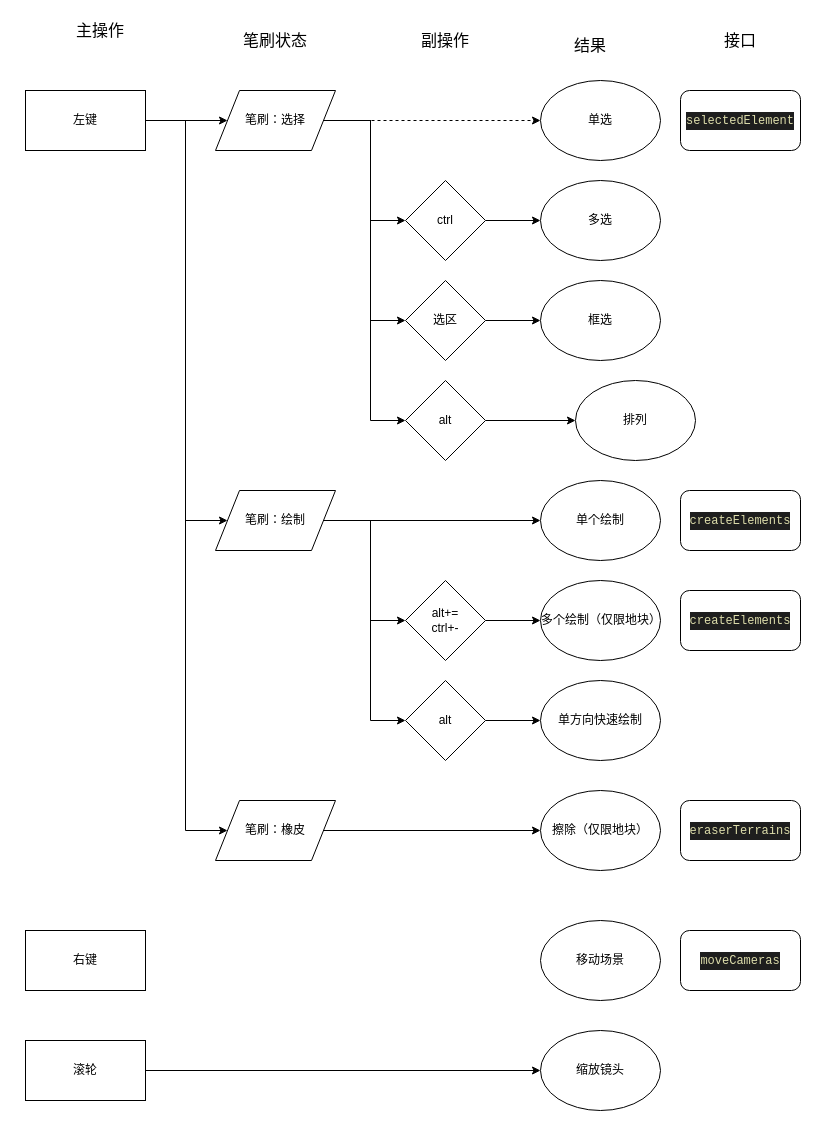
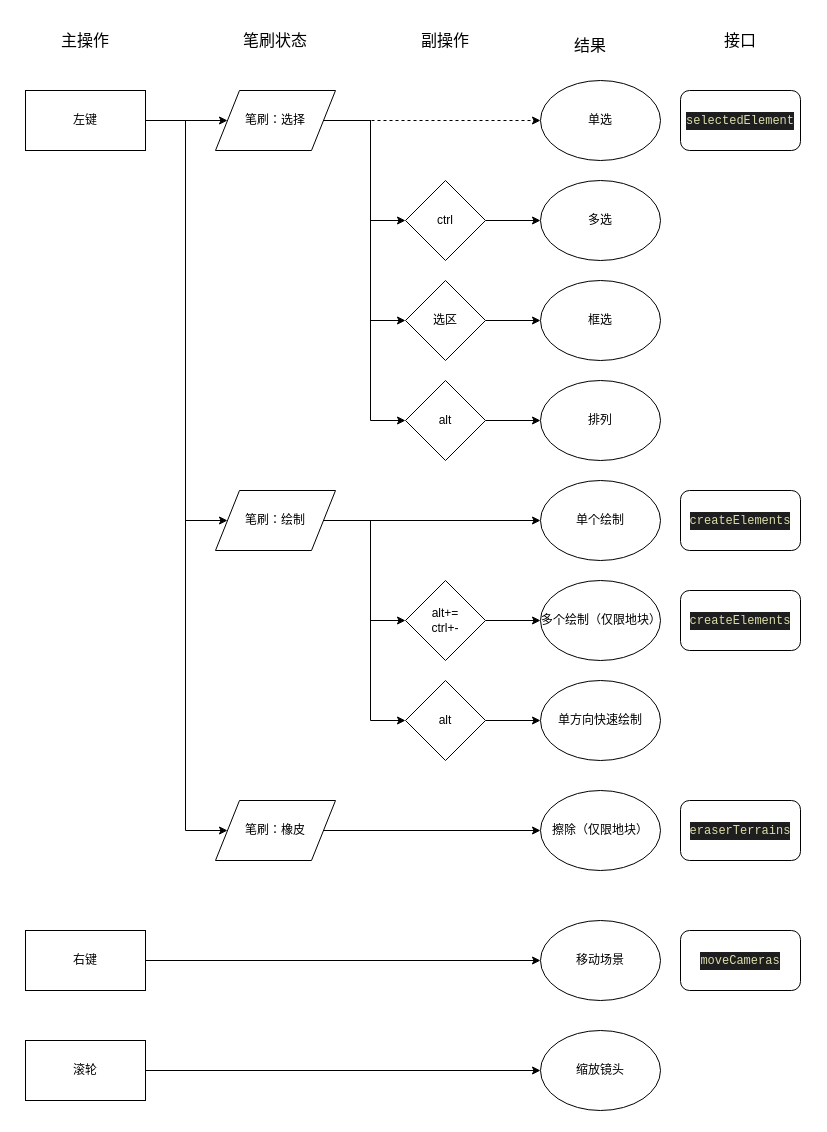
  <mxCell id="0" />
  <mxCell id="1" parent="0" />
  <mxCell id="2" value="" style="edgeStyle=orthogonalEdgeStyle;rounded=0;orthogonalLoop=1;jettySize=auto;html=1;" edge="1" parent="1" source="5" target="18"><mxGeometry relative="1" as="geometry" /></mxCell>
  <mxCell id="3" style="edgeStyle=orthogonalEdgeStyle;rounded=0;orthogonalLoop=1;jettySize=auto;html=1;entryX=0;entryY=0.5;entryDx=0;entryDy=0;" edge="1" parent="1" source="5" target="22"><mxGeometry relative="1" as="geometry"><Array as="points"><mxPoint x="185" y="120" /><mxPoint x="185" y="520" /></Array></mxGeometry></mxCell>
  <mxCell id="4" style="edgeStyle=orthogonalEdgeStyle;rounded=0;orthogonalLoop=1;jettySize=auto;html=1;entryX=0;entryY=0.5;entryDx=0;entryDy=0;" edge="1" parent="1" source="5" target="24"><mxGeometry relative="1" as="geometry"><Array as="points"><mxPoint x="185" y="120" /><mxPoint x="185" y="830" /></Array></mxGeometry></mxCell>
  <mxCell id="5" value="左键" style="rounded=0;whiteSpace=wrap;html=1;" vertex="1" parent="1"><mxGeometry x="25" y="90" width="120" height="60" as="geometry" /></mxCell>
+ <mxCell id="6" style="edgeStyle=orthogonalEdgeStyle;rounded=0;orthogonalLoop=1;jettySize=auto;html=1;entryX=0;entryY=0.5;entryDx=0;entryDy=0;" edge="1" parent="1" source="7" target="25"><mxGeometry relative="1" as="geometry" /></mxCell>
  <mxCell id="7" value="右键" style="rounded=0;whiteSpace=wrap;html=1;" vertex="1" parent="1"><mxGeometry x="25" y="930" width="120" height="60" as="geometry" /></mxCell>
  <mxCell id="8" style="edgeStyle=orthogonalEdgeStyle;rounded=0;orthogonalLoop=1;jettySize=auto;html=1;entryX=0;entryY=0.5;entryDx=0;entryDy=0;" edge="1" parent="1" source="9" target="28"><mxGeometry relative="1" as="geometry" /></mxCell>
  <mxCell id="9" value="ctrl" style="rhombus;whiteSpace=wrap;html=1;" vertex="1" parent="1"><mxGeometry x="405" y="180" width="80" height="80" as="geometry" /></mxCell>
  <mxCell id="10" style="edgeStyle=orthogonalEdgeStyle;rounded=0;orthogonalLoop=1;jettySize=auto;html=1;entryX=0;entryY=0.5;entryDx=0;entryDy=0;" edge="1" parent="1" source="11" target="36"><mxGeometry relative="1" as="geometry" /></mxCell>
  <mxCell id="11" value="alt+=&lt;br&gt;ctrl+-" style="rhombus;whiteSpace=wrap;html=1;" vertex="1" parent="1"><mxGeometry x="405" y="580" width="80" height="80" as="geometry" /></mxCell>
  <mxCell id="12" style="edgeStyle=orthogonalEdgeStyle;rounded=0;orthogonalLoop=1;jettySize=auto;html=1;entryX=0;entryY=0.5;entryDx=0;entryDy=0;" edge="1" parent="1" source="13" target="26"><mxGeometry relative="1" as="geometry" /></mxCell>
  <mxCell id="13" value="滚轮" style="rounded=0;whiteSpace=wrap;html=1;" vertex="1" parent="1"><mxGeometry x="25" y="1040" width="120" height="60" as="geometry" /></mxCell>
  <mxCell id="14" style="edgeStyle=orthogonalEdgeStyle;rounded=0;orthogonalLoop=1;jettySize=auto;html=1;dashed=1;" edge="1" parent="1" source="18" target="27"><mxGeometry relative="1" as="geometry" /></mxCell>
  <mxCell id="15" style="edgeStyle=orthogonalEdgeStyle;rounded=0;orthogonalLoop=1;jettySize=auto;html=1;entryX=0;entryY=0.5;entryDx=0;entryDy=0;" edge="1" parent="1" source="18" target="9"><mxGeometry relative="1" as="geometry" /></mxCell>
  <mxCell id="16" style="edgeStyle=orthogonalEdgeStyle;rounded=0;orthogonalLoop=1;jettySize=auto;html=1;entryX=0;entryY=0.5;entryDx=0;entryDy=0;" edge="1" parent="1" source="18" target="31"><mxGeometry relative="1" as="geometry" /></mxCell>
  <mxCell id="17" style="edgeStyle=orthogonalEdgeStyle;rounded=0;orthogonalLoop=1;jettySize=auto;html=1;entryX=0;entryY=0.5;entryDx=0;entryDy=0;" edge="1" parent="1" source="18" target="33"><mxGeometry relative="1" as="geometry" /></mxCell>
  <mxCell id="18" value="笔刷：选择" style="shape=parallelogram;perimeter=parallelogramPerimeter;whiteSpace=wrap;html=1;" vertex="1" parent="1"><mxGeometry x="215" y="90" width="120" height="60" as="geometry" /></mxCell>
  <mxCell id="19" style="edgeStyle=orthogonalEdgeStyle;rounded=0;orthogonalLoop=1;jettySize=auto;html=1;entryX=0;entryY=0.5;entryDx=0;entryDy=0;" edge="1" parent="1" source="22" target="35"><mxGeometry relative="1" as="geometry" /></mxCell>
  <mxCell id="20" style="edgeStyle=orthogonalEdgeStyle;rounded=0;orthogonalLoop=1;jettySize=auto;html=1;entryX=0;entryY=0.5;entryDx=0;entryDy=0;" edge="1" parent="1" source="22" target="11"><mxGeometry relative="1" as="geometry" /></mxCell>
  <mxCell id="21" style="edgeStyle=orthogonalEdgeStyle;rounded=0;orthogonalLoop=1;jettySize=auto;html=1;entryX=0;entryY=0.5;entryDx=0;entryDy=0;" edge="1" parent="1" source="22" target="39"><mxGeometry relative="1" as="geometry" /></mxCell>
  <mxCell id="22" value="笔刷：绘制" style="shape=parallelogram;perimeter=parallelogramPerimeter;whiteSpace=wrap;html=1;" vertex="1" parent="1"><mxGeometry x="215" y="490" width="120" height="60" as="geometry" /></mxCell>
  <mxCell id="23" style="edgeStyle=orthogonalEdgeStyle;rounded=0;orthogonalLoop=1;jettySize=auto;html=1;" edge="1" parent="1" source="24" target="40"><mxGeometry relative="1" as="geometry" /></mxCell>
  <mxCell id="24" value="笔刷：橡皮" style="shape=parallelogram;perimeter=parallelogramPerimeter;whiteSpace=wrap;html=1;" vertex="1" parent="1"><mxGeometry x="215" y="800" width="120" height="60" as="geometry" /></mxCell>
  <mxCell id="25" value="移动场景" style="ellipse;whiteSpace=wrap;html=1;" vertex="1" parent="1"><mxGeometry x="540" y="920" width="120" height="80" as="geometry" /></mxCell>
  <mxCell id="26" value="缩放镜头" style="ellipse;whiteSpace=wrap;html=1;" vertex="1" parent="1"><mxGeometry x="540" y="1030" width="120" height="80" as="geometry" /></mxCell>
  <mxCell id="27" value="单选" style="ellipse;whiteSpace=wrap;html=1;" vertex="1" parent="1"><mxGeometry x="540" y="80" width="120" height="80" as="geometry" /></mxCell>
  <mxCell id="28" value="多选" style="ellipse;whiteSpace=wrap;html=1;" vertex="1" parent="1"><mxGeometry x="540" y="180" width="120" height="80" as="geometry" /></mxCell>
  <mxCell id="29" value="框选" style="ellipse;whiteSpace=wrap;html=1;" vertex="1" parent="1"><mxGeometry x="540" y="280" width="120" height="80" as="geometry" /></mxCell>
  <mxCell id="30" style="edgeStyle=orthogonalEdgeStyle;rounded=0;orthogonalLoop=1;jettySize=auto;html=1;entryX=0;entryY=0.5;entryDx=0;entryDy=0;" edge="1" parent="1" source="31" target="29"><mxGeometry relative="1" as="geometry" /></mxCell>
  <mxCell id="31" value="选区" style="rhombus;whiteSpace=wrap;html=1;" vertex="1" parent="1"><mxGeometry x="405" y="280" width="80" height="80" as="geometry" /></mxCell>
  <mxCell id="32" style="edgeStyle=orthogonalEdgeStyle;rounded=0;orthogonalLoop=1;jettySize=auto;html=1;entryX=0;entryY=0.5;entryDx=0;entryDy=0;" edge="1" parent="1" source="33" target="34"><mxGeometry relative="1" as="geometry" /></mxCell>
  <mxCell id="33" value="alt" style="rhombus;whiteSpace=wrap;html=1;" vertex="1" parent="1"><mxGeometry x="405" y="380" width="80" height="80" as="geometry" /></mxCell>
- <mxCell id="34" value="排列" style="ellipse;whiteSpace=wrap;html=1;" vertex="1" parent="1"><mxGeometry x="575" y="380" width="120" height="80" as="geometry" /></mxCell>
+ <mxCell id="34" value="排列" style="ellipse;whiteSpace=wrap;html=1;" vertex="1" parent="1"><mxGeometry x="540" y="380" width="120" height="80" as="geometry" /></mxCell>
  <mxCell id="35" value="单个绘制" style="ellipse;whiteSpace=wrap;html=1;" vertex="1" parent="1"><mxGeometry x="540" y="480" width="120" height="80" as="geometry" /></mxCell>
  <mxCell id="36" value="多个绘制（仅限地块）" style="ellipse;whiteSpace=wrap;html=1;" vertex="1" parent="1"><mxGeometry x="540" y="580" width="120" height="80" as="geometry" /></mxCell>
  <mxCell id="37" value="单方向快速绘制" style="ellipse;whiteSpace=wrap;html=1;" vertex="1" parent="1"><mxGeometry x="540" y="680" width="120" height="80" as="geometry" /></mxCell>
  <mxCell id="38" style="edgeStyle=orthogonalEdgeStyle;rounded=0;orthogonalLoop=1;jettySize=auto;html=1;entryX=0;entryY=0.5;entryDx=0;entryDy=0;" edge="1" parent="1" source="39" target="37"><mxGeometry relative="1" as="geometry" /></mxCell>
  <mxCell id="39" value="alt" style="rhombus;whiteSpace=wrap;html=1;" vertex="1" parent="1"><mxGeometry x="405" y="680" width="80" height="80" as="geometry" /></mxCell>
  <mxCell id="40" value="擦除（仅限地块）" style="ellipse;whiteSpace=wrap;html=1;" vertex="1" parent="1"><mxGeometry x="540" y="790" width="120" height="80" as="geometry" /></mxCell>
- <mxCell id="41" value="主操作" style="text;html=1;strokeColor=none;fillColor=none;align=center;verticalAlign=middle;whiteSpace=wrap;rounded=0;fontSize=16;" vertex="1" parent="1"><mxGeometry x="35" y="10" width="130" height="40" as="geometry" /></mxCell>
+ <mxCell id="41" value="主操作" style="text;html=1;strokeColor=none;fillColor=none;align=center;verticalAlign=middle;whiteSpace=wrap;rounded=0;fontSize=16;" vertex="1" parent="1"><mxGeometry x="20" y="20" width="130" height="40" as="geometry" /></mxCell>
  <mxCell id="42" value="笔刷状态" style="text;html=1;strokeColor=none;fillColor=none;align=center;verticalAlign=middle;whiteSpace=wrap;rounded=0;fontSize=16;" vertex="1" parent="1"><mxGeometry x="210" y="20" width="130" height="40" as="geometry" /></mxCell>
  <mxCell id="43" value="副操作" style="text;html=1;strokeColor=none;fillColor=none;align=center;verticalAlign=middle;whiteSpace=wrap;rounded=0;fontSize=16;" vertex="1" parent="1"><mxGeometry x="380" y="20" width="130" height="40" as="geometry" /></mxCell>
  <mxCell id="44" value="结果" style="text;html=1;strokeColor=none;fillColor=none;align=center;verticalAlign=middle;whiteSpace=wrap;rounded=0;fontSize=16;" vertex="1" parent="1"><mxGeometry x="525" y="25" width="130" height="40" as="geometry" /></mxCell>
  <mxCell id="45" value="接口" style="text;html=1;strokeColor=none;fillColor=none;align=center;verticalAlign=middle;whiteSpace=wrap;rounded=0;fontSize=16;" vertex="1" parent="1"><mxGeometry x="675" y="20" width="130" height="40" as="geometry" /></mxCell>
  <mxCell id="46" value="&lt;div style=&quot;color: rgb(212 , 212 , 212) ; background-color: rgb(30 , 30 , 30) ; font-family: &amp;#34;menlo&amp;#34; , &amp;#34;monaco&amp;#34; , &amp;#34;courier new&amp;#34; , monospace ; font-size: 12px ; line-height: 18px&quot;&gt;&lt;span style=&quot;color: #dcdcaa&quot;&gt;moveCameras&lt;/span&gt;&lt;/div&gt;" style="rounded=1;whiteSpace=wrap;html=1;fontSize=16;" vertex="1" parent="1"><mxGeometry x="680" y="930" width="120" height="60" as="geometry" /></mxCell>
  <mxCell id="47" value="&lt;div style=&quot;color: rgb(212 , 212 , 212) ; background-color: rgb(30 , 30 , 30) ; font-family: &amp;#34;menlo&amp;#34; , &amp;#34;monaco&amp;#34; , &amp;#34;courier new&amp;#34; , monospace ; font-size: 12px ; line-height: 18px&quot;&gt;&lt;span style=&quot;color: #dcdcaa&quot;&gt;eraserTerrains&lt;/span&gt;&lt;/div&gt;" style="rounded=1;whiteSpace=wrap;html=1;fontSize=16;" vertex="1" parent="1"><mxGeometry x="680" y="800" width="120" height="60" as="geometry" /></mxCell>
  <mxCell id="48" value="&lt;div style=&quot;color: rgb(212 , 212 , 212) ; background-color: rgb(30 , 30 , 30) ; font-family: &amp;#34;menlo&amp;#34; , &amp;#34;monaco&amp;#34; , &amp;#34;courier new&amp;#34; , monospace ; font-size: 12px ; line-height: 18px&quot;&gt;&lt;span style=&quot;color: #dcdcaa&quot;&gt;selectedElement&lt;/span&gt;&lt;/div&gt;" style="rounded=1;whiteSpace=wrap;html=1;fontSize=16;" vertex="1" parent="1"><mxGeometry x="680" y="90" width="120" height="60" as="geometry" /></mxCell>
  <mxCell id="49" value="&lt;div style=&quot;color: rgb(212 , 212 , 212) ; background-color: rgb(30 , 30 , 30) ; font-family: &amp;#34;menlo&amp;#34; , &amp;#34;monaco&amp;#34; , &amp;#34;courier new&amp;#34; , monospace ; font-size: 12px ; line-height: 18px&quot;&gt;&lt;span style=&quot;color: #dcdcaa&quot;&gt;createElements&lt;/span&gt;&lt;/div&gt;" style="rounded=1;whiteSpace=wrap;html=1;fontSize=16;" vertex="1" parent="1"><mxGeometry x="680" y="490" width="120" height="60" as="geometry" /></mxCell>
  <mxCell id="50" value="&lt;div style=&quot;color: rgb(212 , 212 , 212) ; background-color: rgb(30 , 30 , 30) ; font-family: &amp;#34;menlo&amp;#34; , &amp;#34;monaco&amp;#34; , &amp;#34;courier new&amp;#34; , monospace ; font-size: 12px ; line-height: 18px&quot;&gt;&lt;span style=&quot;color: #dcdcaa&quot;&gt;createElements&lt;/span&gt;&lt;/div&gt;" style="rounded=1;whiteSpace=wrap;html=1;fontSize=16;" vertex="1" parent="1"><mxGeometry x="680" y="590" width="120" height="60" as="geometry" /></mxCell>
